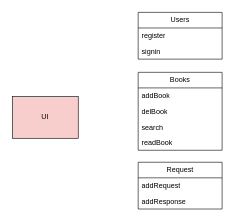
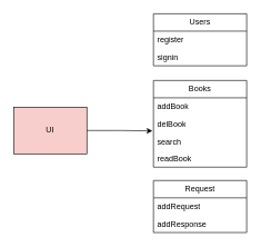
  <mxCell id="0" />
  <mxCell id="1" parent="0" />
  <mxCell id="2" value="Users" style="swimlane;fontStyle=0;childLayout=stackLayout;horizontal=1;startSize=26;fillColor=none;horizontalStack=0;resizeParent=1;resizeParentMax=0;resizeLast=0;collapsible=1;marginBottom=0;whiteSpace=wrap;html=1;" vertex="1" parent="1"><mxGeometry x="230" y="20" width="140" height="78" as="geometry" /></mxCell>
  <mxCell id="3" value="register" style="text;strokeColor=none;fillColor=none;align=left;verticalAlign=top;spacingLeft=4;spacingRight=4;overflow=hidden;rotatable=0;points=[[0,0.5],[1,0.5]];portConstraint=eastwest;whiteSpace=wrap;html=1;" vertex="1" parent="2"><mxGeometry y="26" width="140" height="26" as="geometry" /></mxCell>
  <mxCell id="4" value="signin" style="text;strokeColor=none;fillColor=none;align=left;verticalAlign=top;spacingLeft=4;spacingRight=4;overflow=hidden;rotatable=0;points=[[0,0.5],[1,0.5]];portConstraint=eastwest;whiteSpace=wrap;html=1;" vertex="1" parent="2"><mxGeometry y="52" width="140" height="26" as="geometry" /></mxCell>
  <mxCell id="5" value="UI" style="html=1;whiteSpace=wrap;fillColor=#f8cecc;" vertex="1" parent="1"><mxGeometry x="20" y="160" width="110" height="70" as="geometry" /></mxCell>
  <mxCell id="6" value="Books" style="swimlane;fontStyle=0;childLayout=stackLayout;horizontal=1;startSize=26;fillColor=none;horizontalStack=0;resizeParent=1;resizeParentMax=0;resizeLast=0;collapsible=1;marginBottom=0;whiteSpace=wrap;html=1;" vertex="1" parent="1"><mxGeometry x="230" y="120" width="140" height="130" as="geometry" /></mxCell>
  <mxCell id="7" value="addBook" style="text;strokeColor=none;fillColor=none;align=left;verticalAlign=top;spacingLeft=4;spacingRight=4;overflow=hidden;rotatable=0;points=[[0,0.5],[1,0.5]];portConstraint=eastwest;whiteSpace=wrap;html=1;" vertex="1" parent="6"><mxGeometry y="26" width="140" height="26" as="geometry" /></mxCell>
  <mxCell id="8" value="delBook" style="text;strokeColor=none;fillColor=none;align=left;verticalAlign=top;spacingLeft=4;spacingRight=4;overflow=hidden;rotatable=0;points=[[0,0.5],[1,0.5]];portConstraint=eastwest;whiteSpace=wrap;html=1;" vertex="1" parent="6"><mxGeometry y="52" width="140" height="26" as="geometry" /></mxCell>
  <mxCell id="9" value="search" style="text;strokeColor=none;fillColor=none;align=left;verticalAlign=top;spacingLeft=4;spacingRight=4;overflow=hidden;rotatable=0;points=[[0,0.5],[1,0.5]];portConstraint=eastwest;whiteSpace=wrap;html=1;" vertex="1" parent="6"><mxGeometry y="78" width="140" height="26" as="geometry" /></mxCell>
  <mxCell id="10" value="readBook" style="text;strokeColor=none;fillColor=none;align=left;verticalAlign=top;spacingLeft=4;spacingRight=4;overflow=hidden;rotatable=0;points=[[0,0.5],[1,0.5]];portConstraint=eastwest;whiteSpace=wrap;html=1;" vertex="1" parent="6"><mxGeometry y="104" width="140" height="26" as="geometry" /></mxCell>
  <mxCell id="11" value="Request" style="swimlane;fontStyle=0;childLayout=stackLayout;horizontal=1;startSize=26;fillColor=none;horizontalStack=0;resizeParent=1;resizeParentMax=0;resizeLast=0;collapsible=1;marginBottom=0;whiteSpace=wrap;html=1;" vertex="1" parent="1"><mxGeometry x="230" y="270" width="140" height="78" as="geometry" /></mxCell>
  <mxCell id="12" value="addRequest" style="text;strokeColor=none;fillColor=none;align=left;verticalAlign=top;spacingLeft=4;spacingRight=4;overflow=hidden;rotatable=0;points=[[0,0.5],[1,0.5]];portConstraint=eastwest;whiteSpace=wrap;html=1;" vertex="1" parent="11"><mxGeometry y="26" width="140" height="26" as="geometry" /></mxCell>
  <mxCell id="13" value="addResponse" style="text;strokeColor=none;fillColor=none;align=left;verticalAlign=top;spacingLeft=4;spacingRight=4;overflow=hidden;rotatable=0;points=[[0,0.5],[1,0.5]];portConstraint=eastwest;whiteSpace=wrap;html=1;" vertex="1" parent="11"><mxGeometry y="52" width="140" height="26" as="geometry" /></mxCell>
+ <mxCell id="14" style="edgeStyle=orthogonalEdgeStyle;rounded=0;orthogonalLoop=1;jettySize=auto;html=1;exitX=1;exitY=0.5;exitDx=0;exitDy=0;entryX=-0.011;entryY=0.908;entryDx=0;entryDy=0;entryPerimeter=0;" edge="1" parent="1" source="5" target="8"><mxGeometry relative="1" as="geometry" /></mxCell>
